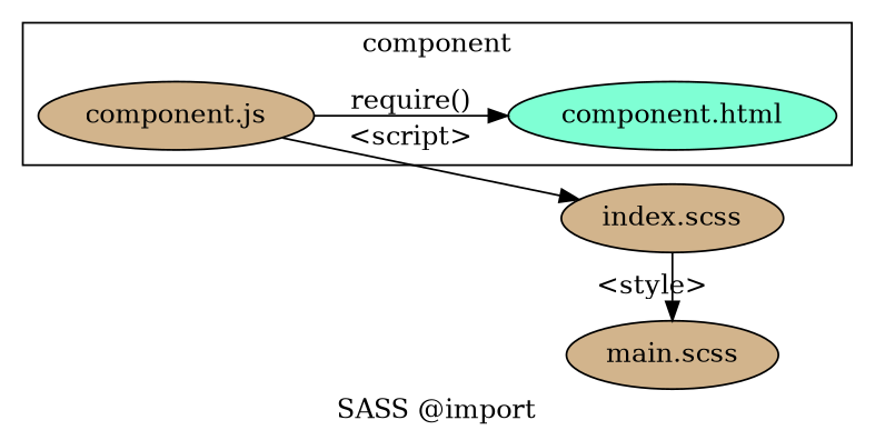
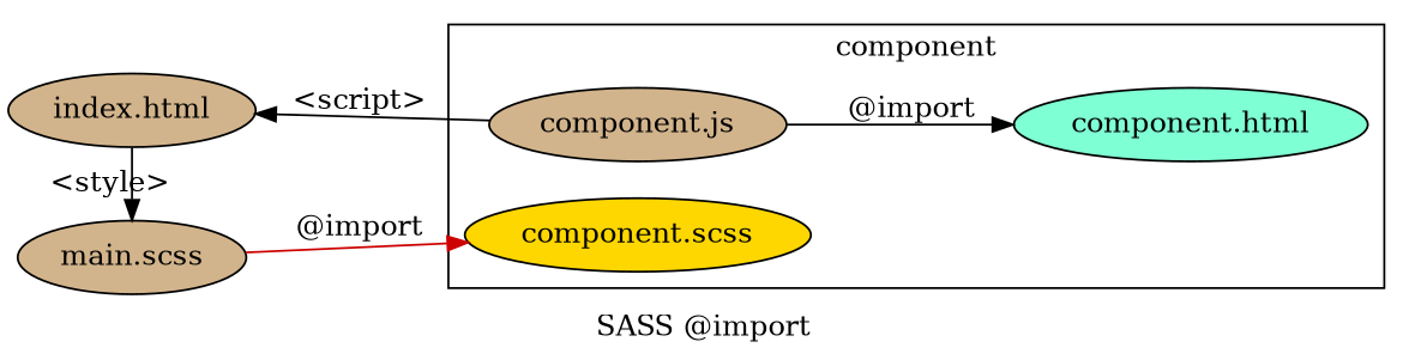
  digraph {
    label="SASS @import"
    rankdir=LR
    node [fillcolor=tan style=filled]
-   "index.html" [label="index.scss"]
+   "index.html"
    "main.scss"
+   "component.scss" [fillcolor=gold]
    "component.js"
    "component.html" [fillcolor=aquamarine]
    subgraph sub_1 {
      rank=same
      "index.html"
      "main.scss"
    }
    subgraph cluster_2 {
      label=component
+     "component.scss"
      "component.js"
      "component.html"
    }
    "index.html" -> "main.scss" [label="<style>"]
+   "main.scss" -> "component.scss" [color="#CC0000" label="@import"]
    "component.js" -> "index.html" [label="<script>"]
-   "component.js" -> "component.html" [label="require()"]
+   "component.js" -> "component.html" [label="@import"]
  }
